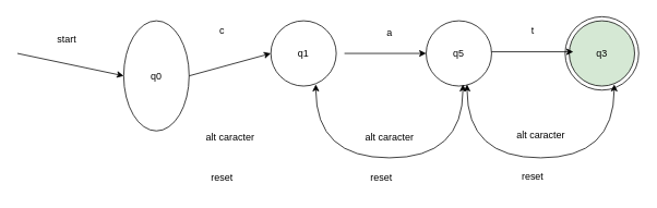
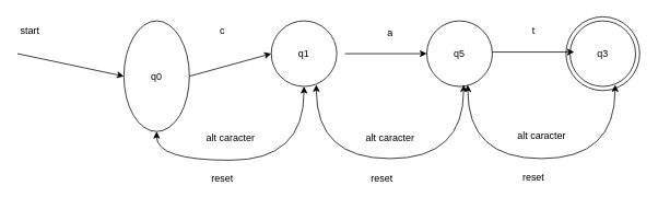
  <mxCell id="0" />
  <mxCell id="1" parent="0" />
  <mxCell id="2" value="" style="ellipse;whiteSpace=wrap;html=1;aspect=fixed;" vertex="1" parent="1"><mxGeometry x="690" y="20" width="90" height="90" as="geometry" /></mxCell>
- <mxCell id="3" value="q3" style="ellipse;whiteSpace=wrap;html=1;aspect=fixed;fillColor=#d5e8d4;" vertex="1" parent="1"><mxGeometry x="695" y="25" width="80" height="80" as="geometry" /></mxCell>
+ <mxCell id="3" value="q3" style="ellipse;whiteSpace=wrap;html=1;aspect=fixed;" vertex="1" parent="1"><mxGeometry x="695" y="25" width="80" height="80" as="geometry" /></mxCell>
  <mxCell id="4" value="q0" style="ellipse;whiteSpace=wrap;html=1;aspect=fixed;" vertex="1" parent="1"><mxGeometry x="150" y="25" width="80" height="135" as="geometry" /></mxCell>
  <mxCell id="5" value="" style="endArrow=classic;html=1;rounded=0;exitX=1;exitY=0.5;exitDx=0;exitDy=0;" edge="1" parent="1" source="4"><mxGeometry width="50" height="50" relative="1" as="geometry"><mxPoint x="620" y="265" as="sourcePoint" /><mxPoint x="330" y="65" as="targetPoint" /></mxGeometry></mxCell>
  <mxCell id="6" value="q1" style="ellipse;whiteSpace=wrap;html=1;aspect=fixed;" vertex="1" parent="1"><mxGeometry x="330" y="25" width="80" height="80" as="geometry" /></mxCell>
  <mxCell id="7" value="" style="endArrow=classic;html=1;rounded=0;exitX=1;exitY=0.5;exitDx=0;exitDy=0;" edge="1" parent="1"><mxGeometry width="50" height="50" relative="1" as="geometry"><mxPoint x="420" y="65" as="sourcePoint" /><mxPoint x="520" y="65" as="targetPoint" /></mxGeometry></mxCell>
  <mxCell id="8" value="q5" style="ellipse;whiteSpace=wrap;html=1;aspect=fixed;" vertex="1" parent="1"><mxGeometry x="520" y="25" width="80" height="80" as="geometry" /></mxCell>
  <mxCell id="9" value="c" style="text;html=1;align=center;verticalAlign=middle;resizable=0;points=[];autosize=1;strokeColor=none;fillColor=none;" vertex="1" parent="1"><mxGeometry x="255" y="23" width="30" height="30" as="geometry" /></mxCell>
  <mxCell id="10" value="a" style="text;html=1;align=center;verticalAlign=middle;resizable=0;points=[];autosize=1;strokeColor=none;fillColor=none;" vertex="1" parent="1"><mxGeometry x="460" y="25" width="30" height="30" as="geometry" /></mxCell>
  <mxCell id="11" value="" style="endArrow=classic;html=1;rounded=0;exitX=1;exitY=0.5;exitDx=0;exitDy=0;" edge="1" parent="1"><mxGeometry width="50" height="50" relative="1" as="geometry"><mxPoint x="600" y="63" as="sourcePoint" /><mxPoint x="700" y="63" as="targetPoint" /></mxGeometry></mxCell>
  <mxCell id="12" value="t" style="text;html=1;align=center;verticalAlign=middle;resizable=0;points=[];autosize=1;strokeColor=none;fillColor=none;" vertex="1" parent="1"><mxGeometry x="635" y="23" width="30" height="30" as="geometry" /></mxCell>
+ <mxCell id="13" value="" style="endArrow=classic;startArrow=classic;html=1;rounded=0;exitX=0.5;exitY=1;exitDx=0;exitDy=0;entryX=0.5;entryY=1;entryDx=0;entryDy=0;edgeStyle=orthogonalEdgeStyle;curved=1;" edge="1" parent="1" source="4" target="6"><mxGeometry width="50" height="50" relative="1" as="geometry"><mxPoint x="620" y="265" as="sourcePoint" /><mxPoint x="670" y="215" as="targetPoint" /><Array as="points"><mxPoint x="190" y="195" /><mxPoint x="370" y="195" /></Array></mxGeometry></mxCell>
  <mxCell id="14" value="alt caracter" style="text;html=1;align=center;verticalAlign=middle;resizable=0;points=[];autosize=1;strokeColor=none;fillColor=none;" vertex="1" parent="1"><mxGeometry x="240" y="153" width="80" height="30" as="geometry" /></mxCell>
  <mxCell id="15" value="reset" style="text;html=1;align=center;verticalAlign=middle;resizable=0;points=[];autosize=1;strokeColor=none;fillColor=none;" vertex="1" parent="1"><mxGeometry x="245" y="203" width="50" height="30" as="geometry" /></mxCell>
  <mxCell id="16" value="" style="endArrow=classic;startArrow=classic;html=1;rounded=0;exitX=0.5;exitY=1;exitDx=0;exitDy=0;entryX=0.5;entryY=1;entryDx=0;entryDy=0;edgeStyle=orthogonalEdgeStyle;curved=1;" edge="1" parent="1"><mxGeometry width="50" height="50" relative="1" as="geometry"><mxPoint x="385" y="103" as="sourcePoint" /><mxPoint x="565" y="103" as="targetPoint" /><Array as="points"><mxPoint x="385" y="193" /><mxPoint x="565" y="193" /></Array></mxGeometry></mxCell>
  <mxCell id="17" value="alt caracter" style="text;html=1;align=center;verticalAlign=middle;resizable=0;points=[];autosize=1;strokeColor=none;fillColor=none;" vertex="1" parent="1"><mxGeometry x="435" y="153" width="80" height="30" as="geometry" /></mxCell>
  <mxCell id="18" value="reset" style="text;html=1;align=center;verticalAlign=middle;resizable=0;points=[];autosize=1;strokeColor=none;fillColor=none;" vertex="1" parent="1"><mxGeometry x="440" y="203" width="50" height="30" as="geometry" /></mxCell>
  <mxCell id="19" value="" style="endArrow=classic;startArrow=classic;html=1;rounded=0;exitX=0.5;exitY=1;exitDx=0;exitDy=0;entryX=0.5;entryY=1;entryDx=0;entryDy=0;edgeStyle=orthogonalEdgeStyle;curved=1;" edge="1" parent="1"><mxGeometry width="50" height="50" relative="1" as="geometry"><mxPoint x="570" y="103" as="sourcePoint" /><mxPoint x="750" y="103" as="targetPoint" /><Array as="points"><mxPoint x="570" y="193" /><mxPoint x="750" y="193" /></Array></mxGeometry></mxCell>
  <mxCell id="20" value="alt caracter" style="text;html=1;align=center;verticalAlign=middle;resizable=0;points=[];autosize=1;strokeColor=none;fillColor=none;" vertex="1" parent="1"><mxGeometry x="620" y="151" width="80" height="30" as="geometry" /></mxCell>
  <mxCell id="21" value="reset" style="text;html=1;align=center;verticalAlign=middle;resizable=0;points=[];autosize=1;strokeColor=none;fillColor=none;" vertex="1" parent="1"><mxGeometry x="625" y="201" width="50" height="30" as="geometry" /></mxCell>
  <mxCell id="22" value="" style="endArrow=classic;html=1;rounded=0;entryX=0;entryY=0.5;entryDx=0;entryDy=0;" edge="1" parent="1" target="4"><mxGeometry width="50" height="50" relative="1" as="geometry"><mxPoint x="20" y="65" as="sourcePoint" /><mxPoint x="670" y="215" as="targetPoint" /></mxGeometry></mxCell>
- <mxCell id="23" value="start" style="text;html=1;align=center;verticalAlign=middle;resizable=0;points=[];autosize=1;strokeColor=none;fillColor=none;" vertex="1" parent="1"><mxGeometry x="55" y="33" width="50" height="30" as="geometry" /></mxCell>
+ <mxCell id="23" value="start" style="text;html=1;align=center;verticalAlign=middle;resizable=0;points=[];autosize=1;strokeColor=none;fillColor=none;" vertex="1" parent="1"><mxGeometry x="10" y="23" width="50" height="30" as="geometry" /></mxCell>
